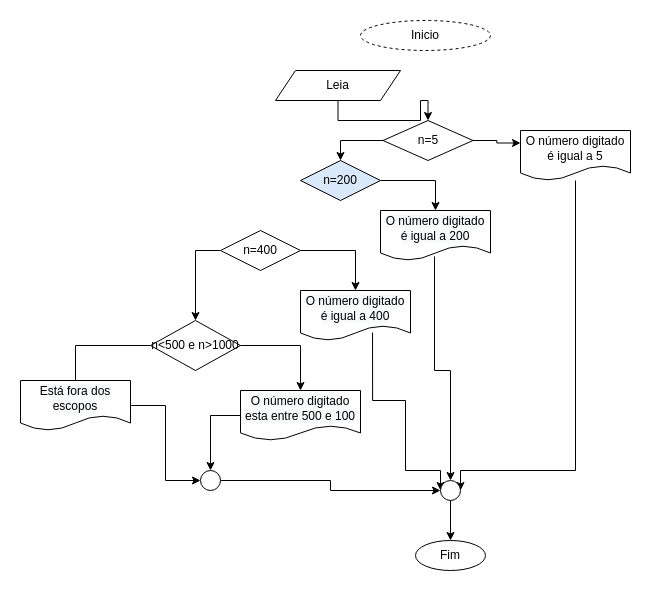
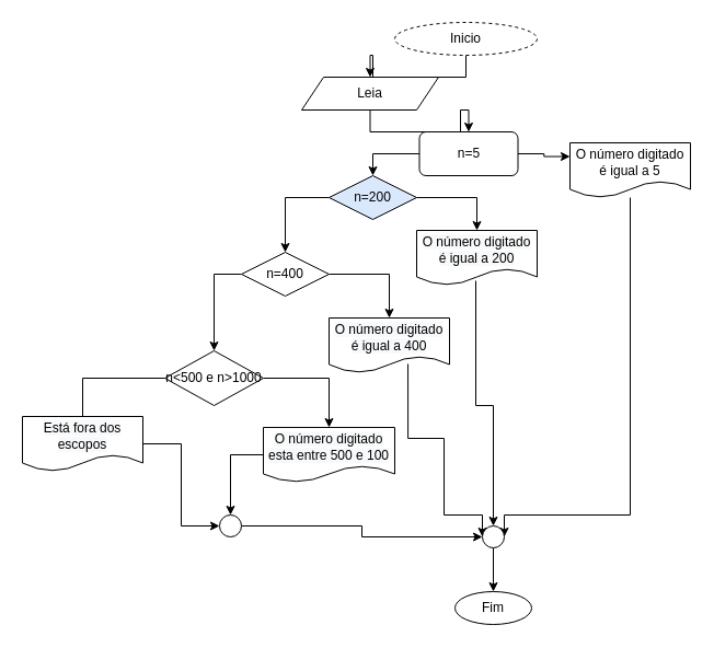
  <mxCell id="0" />
  <mxCell id="1" parent="0" />
+ <mxCell id="2" style="edgeStyle=orthogonalEdgeStyle;rounded=0;orthogonalLoop=1;jettySize=auto;html=1;exitX=0.5;exitY=1;exitDx=0;exitDy=0;entryX=0.5;entryY=0;entryDx=0;entryDy=0;" edge="1" parent="1" source="3" target="5"><mxGeometry relative="1" as="geometry" /></mxCell>
  <mxCell id="3" value="Inicio" style="ellipse;whiteSpace=wrap;html=1;dashed=1;" vertex="1" parent="1"><mxGeometry x="360" y="20" width="130" height="30" as="geometry" /></mxCell>
  <mxCell id="4" style="edgeStyle=orthogonalEdgeStyle;rounded=0;orthogonalLoop=1;jettySize=auto;html=1;exitX=0.5;exitY=1;exitDx=0;exitDy=0;entryX=0.5;entryY=0;entryDx=0;entryDy=0;" edge="1" parent="1" source="5" target="8"><mxGeometry relative="1" as="geometry" /></mxCell>
  <mxCell id="5" value="Leia" style="shape=parallelogram;perimeter=parallelogramPerimeter;whiteSpace=wrap;html=1;fixedSize=1;" vertex="1" parent="1"><mxGeometry x="275" y="70" width="125" height="30" as="geometry" /></mxCell>
  <mxCell id="6" style="edgeStyle=orthogonalEdgeStyle;rounded=0;orthogonalLoop=1;jettySize=auto;html=1;exitX=1;exitY=0.5;exitDx=0;exitDy=0;entryX=0;entryY=0.25;entryDx=0;entryDy=0;" edge="1" parent="1" source="8" target="10"><mxGeometry relative="1" as="geometry" /></mxCell>
  <mxCell id="7" style="edgeStyle=orthogonalEdgeStyle;rounded=0;orthogonalLoop=1;jettySize=auto;html=1;exitX=0;exitY=0.5;exitDx=0;exitDy=0;entryX=0.5;entryY=0;entryDx=0;entryDy=0;" edge="1" parent="1" source="8" target="13"><mxGeometry relative="1" as="geometry" /></mxCell>
- <mxCell id="8" value="n=5" style="rhombus;whiteSpace=wrap;html=1;" vertex="1" parent="1"><mxGeometry x="382.5" y="120" width="90" height="40" as="geometry" /></mxCell>
+ <mxCell id="8" value="n=5" style="whiteSpace=wrap;html=1;rounded=1;" vertex="1" parent="1"><mxGeometry x="382.5" y="120" width="90" height="40" as="geometry" /></mxCell>
  <mxCell id="9" style="edgeStyle=orthogonalEdgeStyle;rounded=0;orthogonalLoop=1;jettySize=auto;html=1;entryX=1;entryY=0.5;entryDx=0;entryDy=0;" edge="1" parent="1" source="10" target="30"><mxGeometry relative="1" as="geometry"><Array as="points"><mxPoint x="575" y="470" /></Array></mxGeometry></mxCell>
  <mxCell id="10" value="O número digitado é igual a 5" style="shape=document;whiteSpace=wrap;html=1;boundedLbl=1;" vertex="1" parent="1"><mxGeometry x="520" y="130" width="110" height="50" as="geometry" /></mxCell>
+ <mxCell id="11" style="edgeStyle=orthogonalEdgeStyle;rounded=0;orthogonalLoop=1;jettySize=auto;html=1;exitX=0;exitY=0.5;exitDx=0;exitDy=0;" edge="1" parent="1" source="13" target="18"><mxGeometry relative="1" as="geometry" /></mxCell>
  <mxCell id="12" style="edgeStyle=orthogonalEdgeStyle;rounded=0;orthogonalLoop=1;jettySize=auto;html=1;exitX=1;exitY=0.5;exitDx=0;exitDy=0;entryX=0.5;entryY=0;entryDx=0;entryDy=0;" edge="1" parent="1" source="13" target="15"><mxGeometry relative="1" as="geometry" /></mxCell>
  <mxCell id="13" value="n=200" style="rhombus;whiteSpace=wrap;html=1;fillColor=#dae8fc;" vertex="1" parent="1"><mxGeometry x="300" y="160" width="80" height="40" as="geometry" /></mxCell>
  <mxCell id="14" style="edgeStyle=orthogonalEdgeStyle;rounded=0;orthogonalLoop=1;jettySize=auto;html=1;entryX=0.5;entryY=0;entryDx=0;entryDy=0;exitX=0.491;exitY=0.92;exitDx=0;exitDy=0;exitPerimeter=0;" edge="1" parent="1" source="15" target="30"><mxGeometry relative="1" as="geometry" /></mxCell>
  <mxCell id="15" value="&lt;span style=&quot;color: rgb(0 , 0 , 0) ; font-family: &amp;#34;helvetica&amp;#34; ; font-size: 12px ; font-style: normal ; font-weight: 400 ; letter-spacing: normal ; text-align: center ; text-indent: 0px ; text-transform: none ; word-spacing: 0px ; background-color: rgb(248 , 249 , 250) ; display: inline ; float: none&quot;&gt;O número digitado é igual a 200&lt;/span&gt;" style="shape=document;whiteSpace=wrap;html=1;boundedLbl=1;" vertex="1" parent="1"><mxGeometry x="380" y="210" width="110" height="50" as="geometry" /></mxCell>
  <mxCell id="16" style="edgeStyle=orthogonalEdgeStyle;rounded=0;orthogonalLoop=1;jettySize=auto;html=1;exitX=0;exitY=0.5;exitDx=0;exitDy=0;entryX=0.5;entryY=0;entryDx=0;entryDy=0;" edge="1" parent="1" source="18" target="23"><mxGeometry relative="1" as="geometry" /></mxCell>
  <mxCell id="17" style="edgeStyle=orthogonalEdgeStyle;rounded=0;orthogonalLoop=1;jettySize=auto;html=1;exitX=1;exitY=0.5;exitDx=0;exitDy=0;entryX=0.5;entryY=0;entryDx=0;entryDy=0;" edge="1" parent="1" source="18" target="20"><mxGeometry relative="1" as="geometry" /></mxCell>
  <mxCell id="18" value="n=400" style="rhombus;whiteSpace=wrap;html=1;" vertex="1" parent="1"><mxGeometry x="220" y="230" width="80" height="40" as="geometry" /></mxCell>
  <mxCell id="19" style="edgeStyle=orthogonalEdgeStyle;rounded=0;orthogonalLoop=1;jettySize=auto;html=1;entryX=0;entryY=0.5;entryDx=0;entryDy=0;exitX=0.655;exitY=0.84;exitDx=0;exitDy=0;exitPerimeter=0;" edge="1" parent="1" source="20" target="30"><mxGeometry relative="1" as="geometry"><Array as="points"><mxPoint x="372" y="400" /><mxPoint x="405" y="400" /><mxPoint x="405" y="470" /></Array></mxGeometry></mxCell>
  <mxCell id="20" value="&lt;span style=&quot;color: rgb(0 , 0 , 0) ; font-family: &amp;#34;helvetica&amp;#34; ; font-size: 12px ; font-style: normal ; font-weight: 400 ; letter-spacing: normal ; text-align: center ; text-indent: 0px ; text-transform: none ; word-spacing: 0px ; background-color: rgb(248 , 249 , 250) ; display: inline ; float: none&quot;&gt;O número digitado é igual a 400&lt;/span&gt;" style="shape=document;whiteSpace=wrap;html=1;boundedLbl=1;" vertex="1" parent="1"><mxGeometry x="300" y="290" width="110" height="50" as="geometry" /></mxCell>
  <mxCell id="21" style="edgeStyle=orthogonalEdgeStyle;rounded=0;orthogonalLoop=1;jettySize=auto;html=1;exitX=0;exitY=0.5;exitDx=0;exitDy=0;endArrow=none;" edge="1" parent="1" source="23" target="27"><mxGeometry relative="1" as="geometry" /></mxCell>
  <mxCell id="22" style="edgeStyle=orthogonalEdgeStyle;rounded=0;orthogonalLoop=1;jettySize=auto;html=1;exitX=1;exitY=0.5;exitDx=0;exitDy=0;entryX=0.5;entryY=0;entryDx=0;entryDy=0;" edge="1" parent="1" source="23" target="25"><mxGeometry relative="1" as="geometry" /></mxCell>
  <mxCell id="23" value="n&amp;lt;500 e n&amp;gt;1000" style="rhombus;whiteSpace=wrap;html=1;" vertex="1" parent="1"><mxGeometry x="150" y="320" width="90" height="50" as="geometry" /></mxCell>
  <mxCell id="24" style="edgeStyle=orthogonalEdgeStyle;rounded=0;orthogonalLoop=1;jettySize=auto;html=1;entryX=0.5;entryY=0;entryDx=0;entryDy=0;" edge="1" parent="1" source="25" target="32"><mxGeometry relative="1" as="geometry"><mxPoint x="195" y="540" as="targetPoint" /></mxGeometry></mxCell>
  <mxCell id="25" value="&lt;span style=&quot;color: rgb(0 , 0 , 0) ; font-family: &amp;#34;helvetica&amp;#34; ; font-size: 12px ; font-style: normal ; font-weight: 400 ; letter-spacing: normal ; text-align: center ; text-indent: 0px ; text-transform: none ; word-spacing: 0px ; background-color: rgb(248 , 249 , 250) ; display: inline ; float: none&quot;&gt;O número digitado esta entre 500 e 100&lt;/span&gt;" style="shape=document;whiteSpace=wrap;html=1;boundedLbl=1;" vertex="1" parent="1"><mxGeometry x="240" y="390" width="120" height="50" as="geometry" /></mxCell>
  <mxCell id="26" style="edgeStyle=orthogonalEdgeStyle;rounded=0;orthogonalLoop=1;jettySize=auto;html=1;entryX=0;entryY=0.5;entryDx=0;entryDy=0;" edge="1" parent="1" source="27" target="32"><mxGeometry relative="1" as="geometry"><mxPoint x="170" y="560" as="targetPoint" /></mxGeometry></mxCell>
  <mxCell id="27" value="&lt;span style=&quot;color: rgb(0 , 0 , 0) ; font-family: &amp;#34;helvetica&amp;#34; ; font-size: 12px ; font-style: normal ; font-weight: 400 ; letter-spacing: normal ; text-align: center ; text-indent: 0px ; text-transform: none ; word-spacing: 0px ; background-color: rgb(248 , 249 , 250) ; display: inline ; float: none&quot;&gt;Está fora dos escopos&lt;/span&gt;" style="shape=document;whiteSpace=wrap;html=1;boundedLbl=1;" vertex="1" parent="1"><mxGeometry x="20" y="380" width="110" height="50" as="geometry" /></mxCell>
  <mxCell id="28" value="Fim" style="ellipse;whiteSpace=wrap;html=1;" vertex="1" parent="1"><mxGeometry x="415" y="540" width="70" height="30" as="geometry" /></mxCell>
  <mxCell id="29" style="edgeStyle=orthogonalEdgeStyle;rounded=0;orthogonalLoop=1;jettySize=auto;html=1;exitX=0.5;exitY=1;exitDx=0;exitDy=0;entryX=0.5;entryY=0;entryDx=0;entryDy=0;" edge="1" parent="1" source="30" target="28"><mxGeometry relative="1" as="geometry" /></mxCell>
  <mxCell id="30" value="" style="ellipse;whiteSpace=wrap;html=1;aspect=fixed;" vertex="1" parent="1"><mxGeometry x="440" y="480" width="20" height="20" as="geometry" /></mxCell>
  <mxCell id="31" style="edgeStyle=orthogonalEdgeStyle;rounded=0;orthogonalLoop=1;jettySize=auto;html=1;exitX=1;exitY=0.5;exitDx=0;exitDy=0;entryX=0;entryY=0.5;entryDx=0;entryDy=0;" edge="1" parent="1" source="32" target="30"><mxGeometry relative="1" as="geometry" /></mxCell>
  <mxCell id="32" value="" style="ellipse;whiteSpace=wrap;html=1;aspect=fixed;" vertex="1" parent="1"><mxGeometry x="200" y="470" width="20" height="20" as="geometry" /></mxCell>
